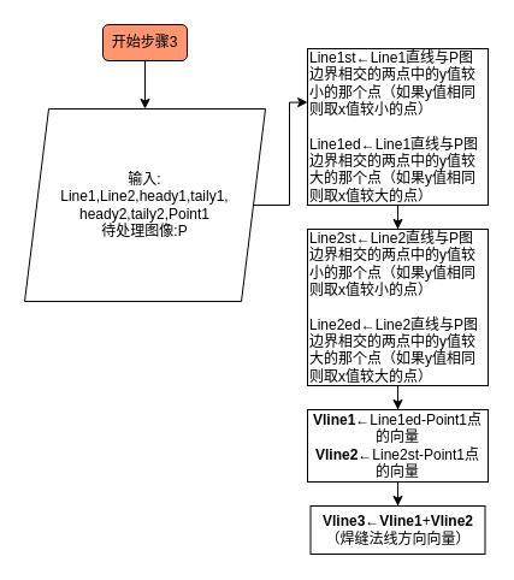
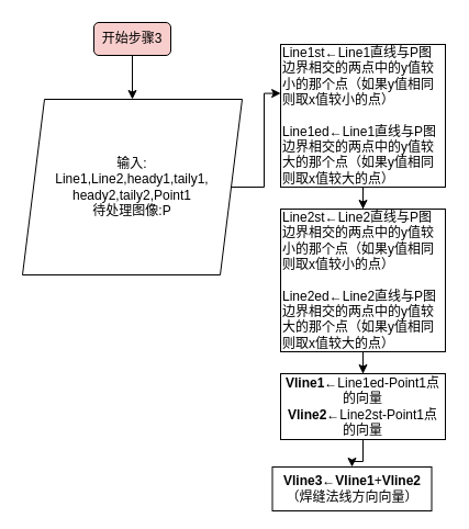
  <mxCell id="0" />
  <mxCell id="1" parent="0" />
  <mxCell id="2" value="" style="edgeStyle=orthogonalEdgeStyle;rounded=0;orthogonalLoop=1;jettySize=auto;html=1;" edge="1" parent="1" source="3" target="5"><mxGeometry relative="1" as="geometry" /></mxCell>
- <mxCell id="3" value="开始步骤3" style="rounded=1;whiteSpace=wrap;html=1;fillColor=#FF9670;" vertex="1" parent="1"><mxGeometry x="85" y="20" width="70" height="30" as="geometry" /></mxCell>
+ <mxCell id="3" value="开始步骤3" style="rounded=1;whiteSpace=wrap;html=1;fillColor=#f8cecc;" vertex="1" parent="1"><mxGeometry x="85" y="20" width="70" height="30" as="geometry" /></mxCell>
  <mxCell id="4" style="edgeStyle=orthogonalEdgeStyle;rounded=0;orthogonalLoop=1;jettySize=auto;html=1;entryX=0.001;entryY=0.343;entryDx=0;entryDy=0;entryPerimeter=0;" edge="1" parent="1" source="5" target="7"><mxGeometry relative="1" as="geometry" /></mxCell>
  <mxCell id="5" value="输入:&lt;br&gt;Line1,Line2,heady1,taily1,&lt;br&gt;heady2,taily2,Point1&lt;br&gt;待处理图像:P" style="shape=parallelogram;perimeter=parallelogramPerimeter;whiteSpace=wrap;html=1;fixedSize=1;" vertex="1" parent="1"><mxGeometry x="20" y="90" width="200" height="160" as="geometry" /></mxCell>
  <mxCell id="6" value="" style="edgeStyle=orthogonalEdgeStyle;rounded=0;orthogonalLoop=1;jettySize=auto;html=1;" edge="1" parent="1" source="7" target="9"><mxGeometry relative="1" as="geometry" /></mxCell>
  <mxCell id="7" value="Line1st←Line1直线与P图边界相交的两点中的y值较小的那个点（如果y值相同则取x值较小的点）&lt;br&gt;&lt;br&gt;Line1ed←Line1直线与P图边界相交的两点中的y值较大的那个点（如果y值相同则取x值较大的点）" style="rounded=0;whiteSpace=wrap;html=1;align=left;" vertex="1" parent="1"><mxGeometry x="255" y="40" width="150" height="130" as="geometry" /></mxCell>
  <mxCell id="8" value="" style="edgeStyle=orthogonalEdgeStyle;rounded=0;orthogonalLoop=1;jettySize=auto;html=1;" edge="1" parent="1" source="9" target="10"><mxGeometry relative="1" as="geometry" /></mxCell>
  <mxCell id="9" value="Line2st←Line2直线与P图边界相交的两点中的y值较小的那个点（如果y值相同则取x值较小的点）&lt;br&gt;&lt;br&gt;Line2ed←Line2直线与P图边界相交的两点中的y值较大的那个点（如果y值相同则取x值较大的点）" style="rounded=0;whiteSpace=wrap;html=1;align=left;" vertex="1" parent="1"><mxGeometry x="255" y="190" width="150" height="130" as="geometry" /></mxCell>
  <mxCell id="10" value="&lt;b&gt;Vline1←&lt;/b&gt;Line1ed-Point1点的向量" style="rounded=0;whiteSpace=wrap;html=1;" vertex="1" parent="1"><mxGeometry x="255" y="340" width="150" height="60" as="geometry" /></mxCell>
  <mxCell id="11" value="" style="edgeStyle=orthogonalEdgeStyle;rounded=0;orthogonalLoop=1;jettySize=auto;html=1;" edge="1" parent="1" source="12" target="13"><mxGeometry relative="1" as="geometry" /></mxCell>
  <mxCell id="12" value="&lt;b&gt;Vline1←&lt;/b&gt;Line1ed-Point1点的向量&lt;br&gt;&lt;b&gt;Vline2&lt;/b&gt;←Line2st-Point1点的向量" style="rounded=0;whiteSpace=wrap;html=1;" vertex="1" parent="1"><mxGeometry x="255" y="340" width="150" height="60" as="geometry" /></mxCell>
- <mxCell id="13" value="&lt;b&gt;Vline3←&lt;/b&gt;&lt;b style=&quot;border-color: var(--border-color);&quot;&gt;Vline1&lt;/b&gt;&lt;span style=&quot;border-color: var(--border-color);&quot;&gt;+&lt;/span&gt;&lt;span style=&quot;border-color: var(--border-color);&quot;&gt;&lt;b&gt;Vline2&lt;/b&gt;&lt;br&gt;（焊缝法线方向向量）&lt;br&gt;&lt;/span&gt;" style="rounded=0;whiteSpace=wrap;html=1;" vertex="1" parent="1"><mxGeometry x="257.5" y="420" width="145" height="40" as="geometry" /></mxCell>
+ <mxCell id="13" value="&lt;b&gt;Vline3←&lt;/b&gt;&lt;b style=&quot;border-color: var(--border-color);&quot;&gt;Vline1&lt;/b&gt;&lt;span style=&quot;border-color: var(--border-color);&quot;&gt;+&lt;/span&gt;&lt;span style=&quot;border-color: var(--border-color);&quot;&gt;&lt;b&gt;Vline2&lt;/b&gt;&lt;br&gt;（焊缝法线方向向量）&lt;br&gt;&lt;/span&gt;" style="rounded=0;whiteSpace=wrap;html=1;" vertex="1" parent="1"><mxGeometry x="247.5" y="425" width="145" height="40" as="geometry" /></mxCell>
